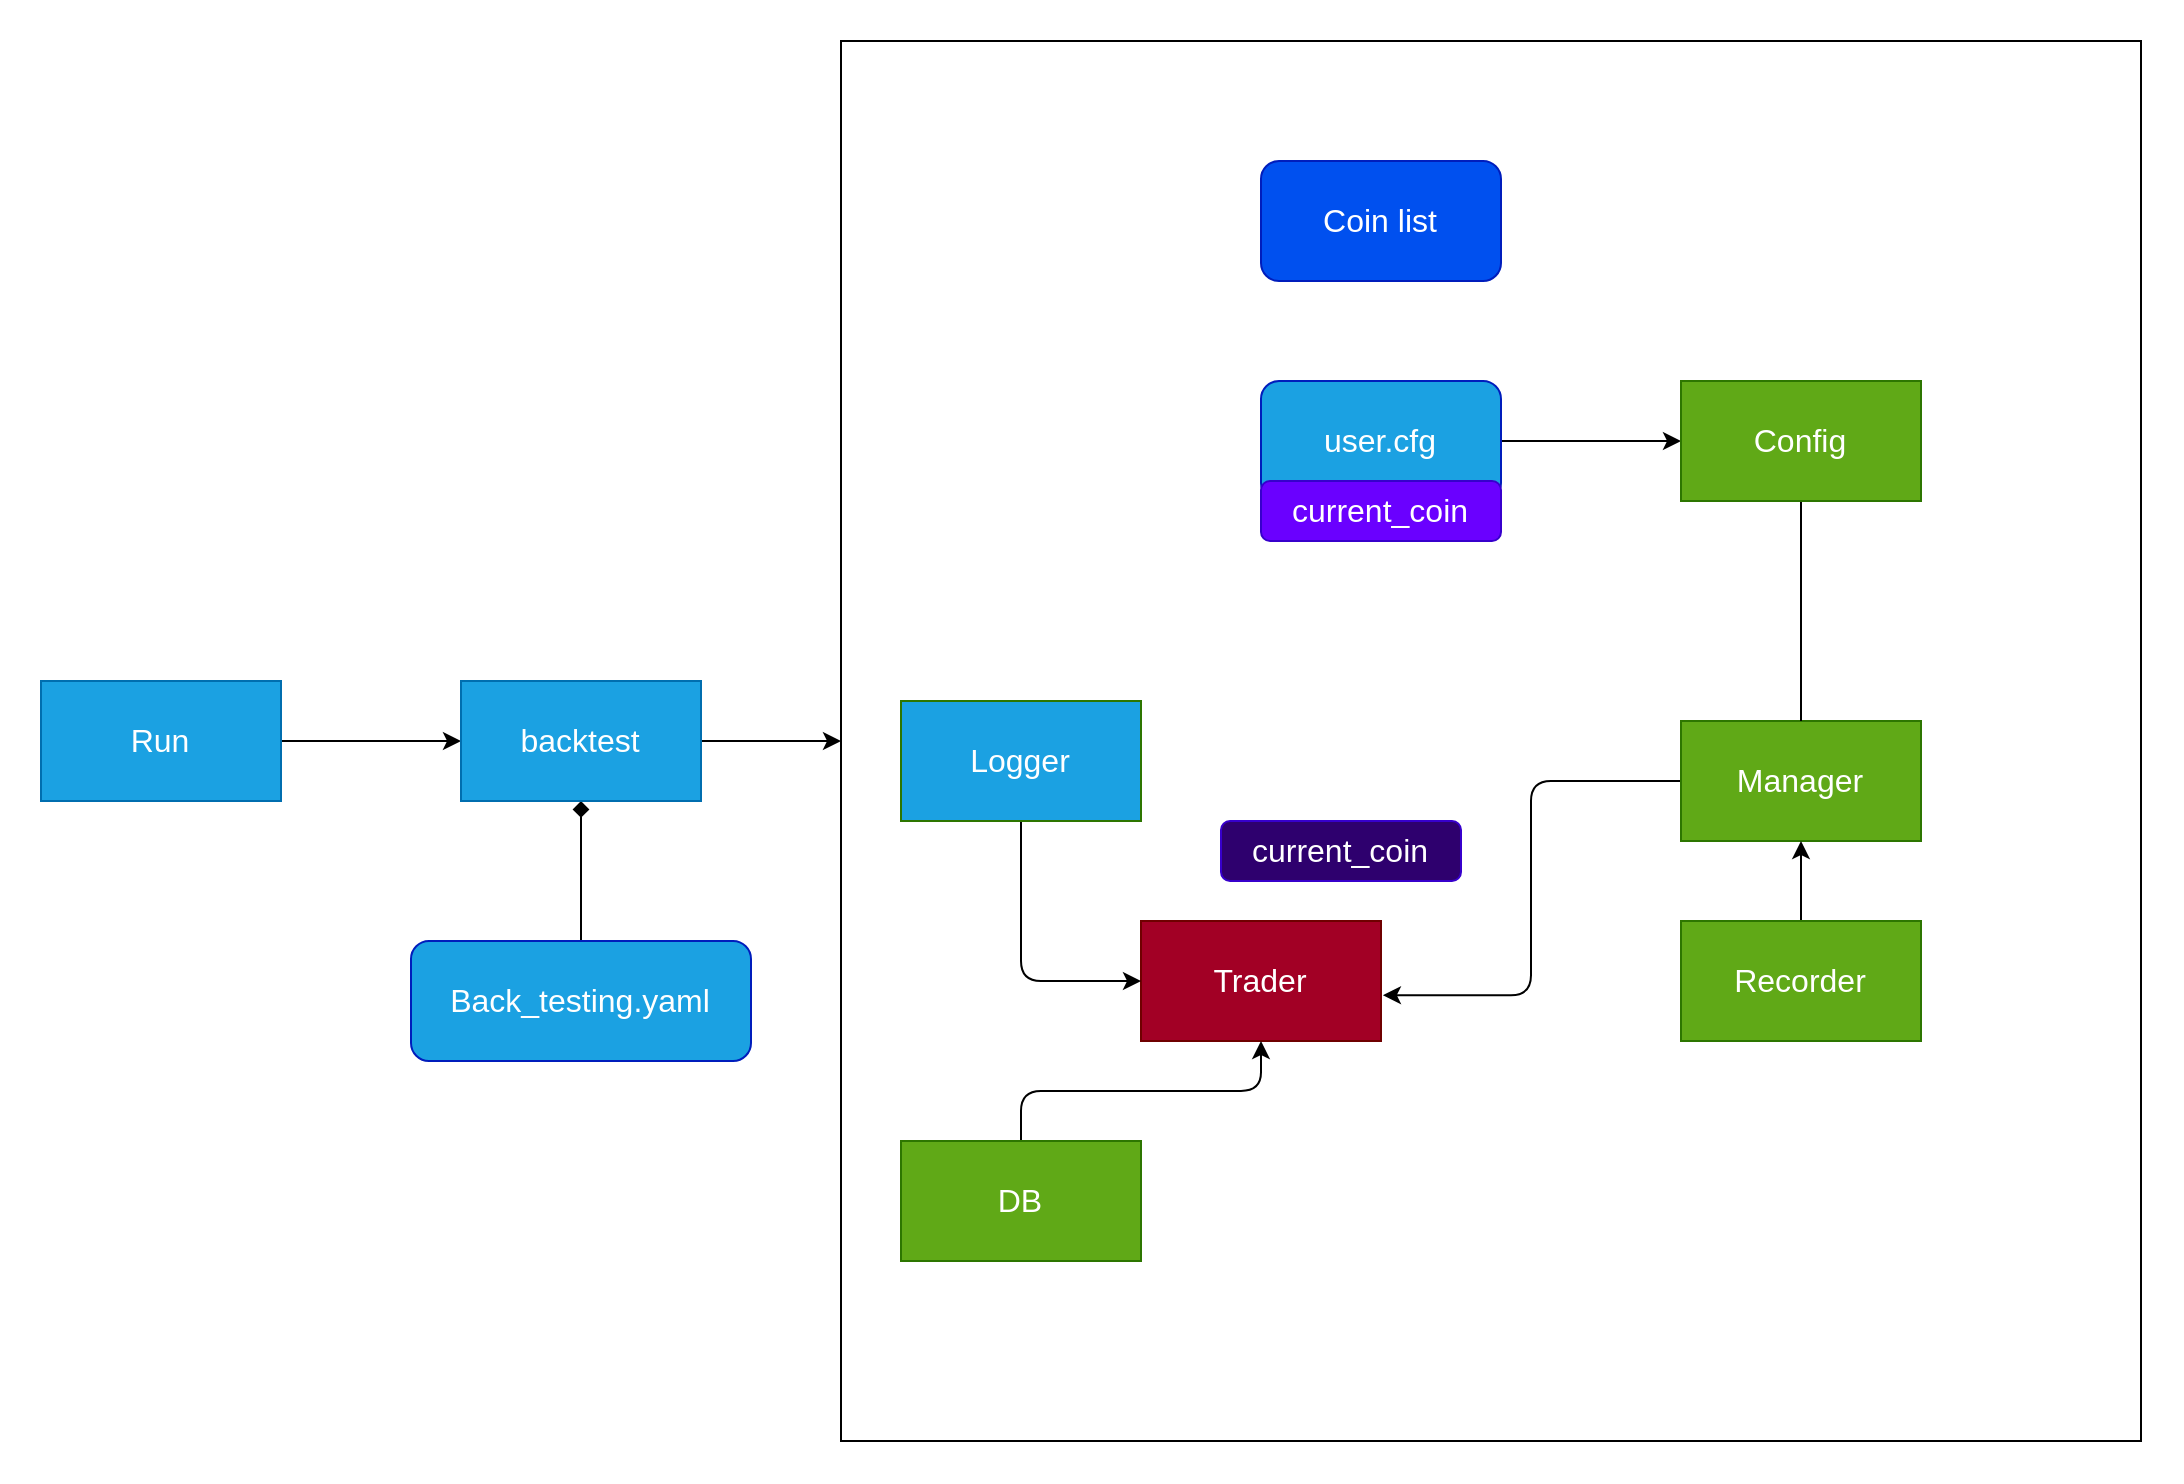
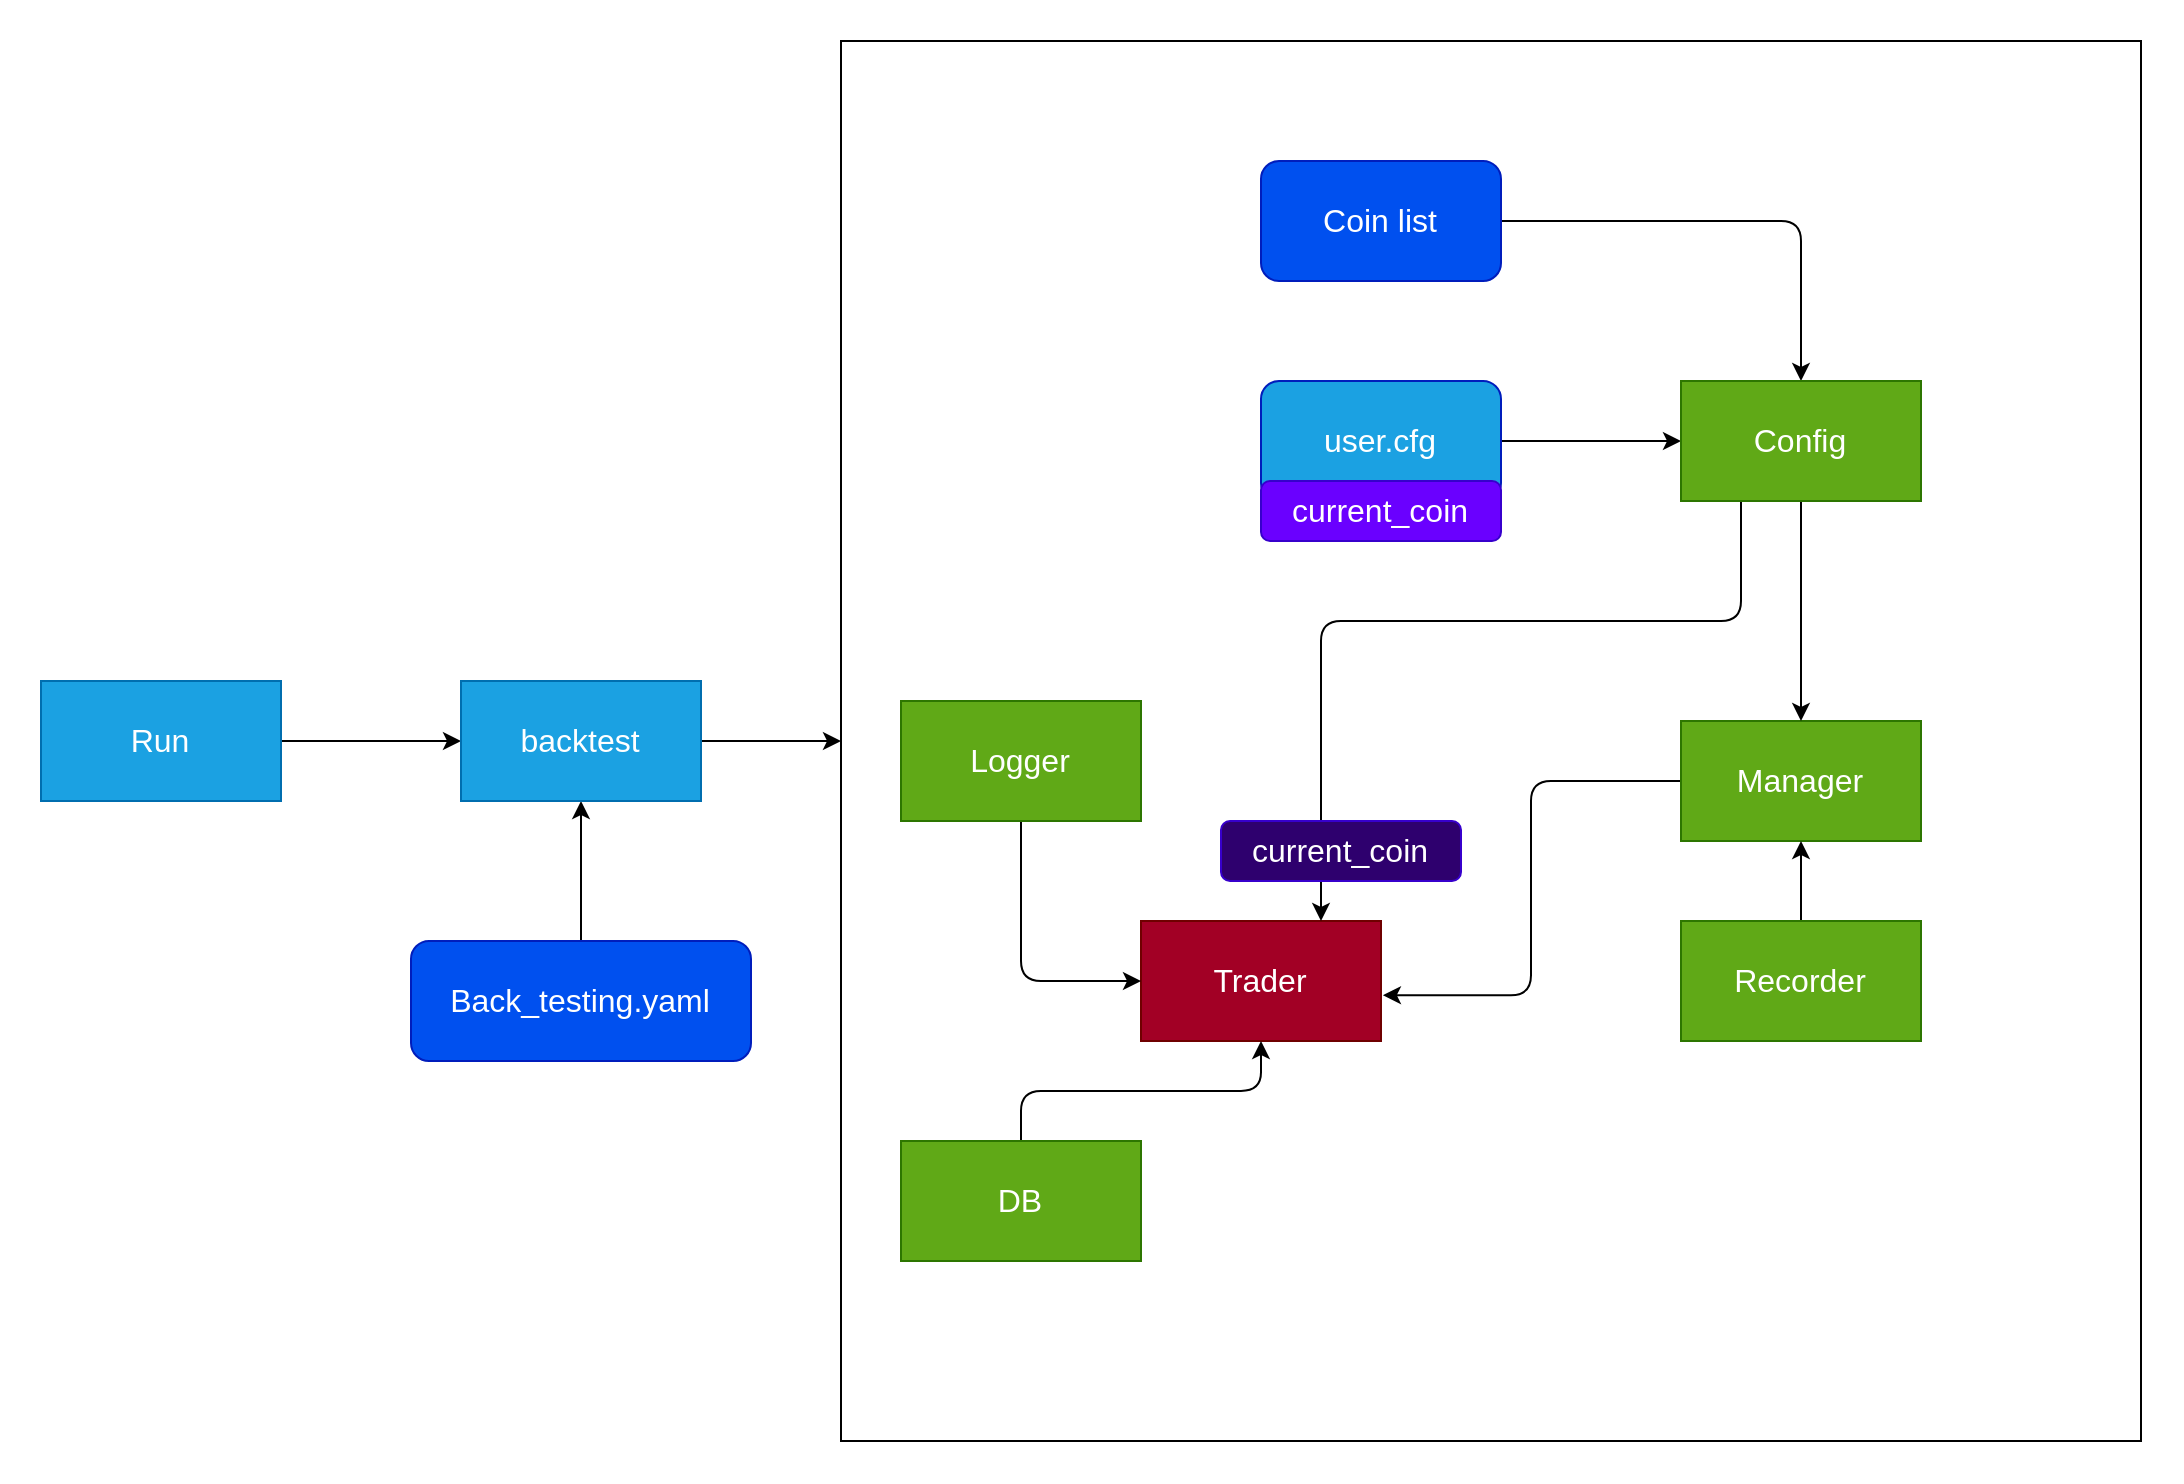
  <mxCell id="0" />
  <mxCell id="1" parent="0" />
  <mxCell id="2" value="&lt;div style=&quot;text-align: start; font-size: 16px;&quot;&gt;&lt;br&gt;&lt;/div&gt;" style="rounded=0;whiteSpace=wrap;html=1;fontSize=16;labelBackgroundColor=none;" vertex="1" parent="1"><mxGeometry x="420" y="20" width="650" height="700" as="geometry" /></mxCell>
  <mxCell id="3" value="Trader" style="rounded=0;whiteSpace=wrap;html=1;fillColor=#a20025;fontColor=#ffffff;strokeColor=#6F0000;fontSize=16;" vertex="1" parent="1"><mxGeometry x="570" y="460" width="120" height="60" as="geometry" /></mxCell>
  <mxCell id="4" style="edgeStyle=orthogonalEdgeStyle;html=1;exitX=0;exitY=0.5;exitDx=0;exitDy=0;entryX=1.008;entryY=0.618;entryDx=0;entryDy=0;entryPerimeter=0;fontSize=19;fontColor=#FFFFFF;" edge="1" parent="1" source="5" target="3"><mxGeometry relative="1" as="geometry" /></mxCell>
  <mxCell id="5" value="Manager" style="rounded=0;whiteSpace=wrap;html=1;fillColor=#60a917;fontColor=#ffffff;strokeColor=#2D7600;fontSize=16;" vertex="1" parent="1"><mxGeometry x="840" y="360" width="120" height="60" as="geometry" /></mxCell>
- <mxCell id="6" style="edgeStyle=orthogonalEdgeStyle;html=1;exitX=0.5;exitY=1;exitDx=0;exitDy=0;entryX=0.5;entryY=0;entryDx=0;entryDy=0;fontSize=19;fontColor=#FFFFFF;endArrow=none;" edge="1" parent="1" source="18" target="5"><mxGeometry relative="1" as="geometry" /></mxCell>
+ <mxCell id="6" style="edgeStyle=orthogonalEdgeStyle;html=1;exitX=0.5;exitY=1;exitDx=0;exitDy=0;entryX=0.5;entryY=0;entryDx=0;entryDy=0;fontSize=19;fontColor=#FFFFFF;" edge="1" parent="1" source="18" target="5"><mxGeometry relative="1" as="geometry" /></mxCell>
  <mxCell id="7" style="edgeStyle=orthogonalEdgeStyle;html=1;exitX=1;exitY=0.5;exitDx=0;exitDy=0;entryX=0;entryY=0.5;entryDx=0;entryDy=0;fontFamily=Helvetica;fontSize=16;fontColor=#FFFFFF;" edge="1" parent="1" source="8" target="18"><mxGeometry relative="1" as="geometry" /></mxCell>
  <mxCell id="8" value="user.cfg" style="rounded=1;whiteSpace=wrap;html=1;fillColor=#1ba1e2;fontColor=#ffffff;strokeColor=#001DBC;fontSize=16;" vertex="1" parent="1"><mxGeometry x="630" y="190" width="120" height="60" as="geometry" /></mxCell>
  <mxCell id="9" style="edgeStyle=orthogonalEdgeStyle;html=1;entryX=0.5;entryY=1;entryDx=0;entryDy=0;fontSize=19;fontColor=#FFFFFF;exitX=0.5;exitY=0;exitDx=0;exitDy=0;" edge="1" parent="1" source="10" target="3"><mxGeometry relative="1" as="geometry"><Array as="points" /></mxGeometry></mxCell>
  <mxCell id="10" value="&lt;div style=&quot;text-align: start;&quot;&gt;&lt;span style=&quot;background-color: initial;&quot;&gt;&lt;font style=&quot;font-size: 16px;&quot;&gt;DB&lt;/font&gt;&lt;/span&gt;&lt;/div&gt;" style="rounded=0;whiteSpace=wrap;html=1;fillColor=#60a917;fontColor=#ffffff;strokeColor=#2D7600;" vertex="1" parent="1"><mxGeometry x="450" y="570" width="120" height="60" as="geometry" /></mxCell>
  <mxCell id="11" style="edgeStyle=orthogonalEdgeStyle;html=1;exitX=0.5;exitY=0;exitDx=0;exitDy=0;fontSize=19;fontColor=#FFFFFF;entryX=0.5;entryY=1;entryDx=0;entryDy=0;" edge="1" parent="1" source="12" target="5"><mxGeometry relative="1" as="geometry" /></mxCell>
  <mxCell id="12" value="&lt;div style=&quot;text-align: start; font-size: 16px;&quot;&gt;Recorder&lt;/div&gt;" style="rounded=0;whiteSpace=wrap;html=1;fillColor=#60a917;fontColor=#ffffff;strokeColor=#2D7600;fontSize=16;" vertex="1" parent="1"><mxGeometry x="840" y="460" width="120" height="60" as="geometry" /></mxCell>
  <mxCell id="13" style="edgeStyle=orthogonalEdgeStyle;html=1;exitX=0.5;exitY=1;exitDx=0;exitDy=0;entryX=0;entryY=0.5;entryDx=0;entryDy=0;fontFamily=Helvetica;fontSize=16;fontColor=#FFFFFF;" edge="1" parent="1" source="14" target="3"><mxGeometry relative="1" as="geometry" /></mxCell>
- <mxCell id="14" value="&lt;div style=&quot;text-align: start;&quot;&gt;&lt;span style=&quot;background-color: initial;&quot;&gt;&lt;font style=&quot;font-size: 16px;&quot;&gt;Logger&lt;/font&gt;&lt;/span&gt;&lt;/div&gt;" style="rounded=0;whiteSpace=wrap;html=1;fillColor=#1ba1e2;fontColor=#ffffff;strokeColor=#2D7600;" vertex="1" parent="1"><mxGeometry x="450" y="350" width="120" height="60" as="geometry" /></mxCell>
+ <mxCell id="14" value="&lt;div style=&quot;text-align: start;&quot;&gt;&lt;span style=&quot;background-color: initial;&quot;&gt;&lt;font style=&quot;font-size: 16px;&quot;&gt;Logger&lt;/font&gt;&lt;/span&gt;&lt;/div&gt;" style="rounded=0;whiteSpace=wrap;html=1;fillColor=#60a917;fontColor=#ffffff;strokeColor=#2D7600;" vertex="1" parent="1"><mxGeometry x="450" y="350" width="120" height="60" as="geometry" /></mxCell>
+ <mxCell id="15" style="edgeStyle=orthogonalEdgeStyle;html=1;exitX=1;exitY=0.5;exitDx=0;exitDy=0;entryX=0.5;entryY=0;entryDx=0;entryDy=0;fontFamily=Helvetica;fontSize=16;fontColor=#FFFFFF;" edge="1" parent="1" source="16" target="18"><mxGeometry relative="1" as="geometry" /></mxCell>
  <mxCell id="16" value="Coin list" style="rounded=1;whiteSpace=wrap;html=1;fillColor=#0050ef;fontColor=#ffffff;strokeColor=#001DBC;fontSize=16;" vertex="1" parent="1"><mxGeometry x="630" y="80" width="120" height="60" as="geometry" /></mxCell>
+ <mxCell id="17" style="edgeStyle=orthogonalEdgeStyle;html=1;exitX=0.25;exitY=1;exitDx=0;exitDy=0;entryX=0.75;entryY=0;entryDx=0;entryDy=0;fontFamily=Helvetica;fontSize=16;fontColor=#FFFFFF;" edge="1" parent="1" source="18" target="3"><mxGeometry relative="1" as="geometry"><Array as="points"><mxPoint x="870" y="310" /><mxPoint x="660" y="310" /></Array></mxGeometry></mxCell>
  <mxCell id="18" value="Config" style="rounded=0;whiteSpace=wrap;html=1;fillColor=#60a917;fontColor=#ffffff;strokeColor=#2D7600;fontSize=16;" vertex="1" parent="1"><mxGeometry x="840" y="190" width="120" height="60" as="geometry" /></mxCell>
- <mxCell id="19" style="edgeStyle=orthogonalEdgeStyle;html=1;exitX=0.5;exitY=0;exitDx=0;exitDy=0;entryX=0.5;entryY=1;entryDx=0;entryDy=0;fontFamily=Helvetica;fontSize=16;fontColor=#FFFFFF;endArrow=diamond;" edge="1" parent="1" source="20" target="24"><mxGeometry relative="1" as="geometry" /></mxCell>
- <mxCell id="20" value="Back_testing.yaml" style="rounded=1;whiteSpace=wrap;html=1;fillColor=#1ba1e2;fontColor=#ffffff;strokeColor=#001DBC;fontSize=16;" vertex="1" parent="1"><mxGeometry x="205" y="470" width="170" height="60" as="geometry" /></mxCell>
+ <mxCell id="19" style="edgeStyle=orthogonalEdgeStyle;html=1;exitX=0.5;exitY=0;exitDx=0;exitDy=0;entryX=0.5;entryY=1;entryDx=0;entryDy=0;fontFamily=Helvetica;fontSize=16;fontColor=#FFFFFF;" edge="1" parent="1" source="20" target="24"><mxGeometry relative="1" as="geometry" /></mxCell>
+ <mxCell id="20" value="Back_testing.yaml" style="rounded=1;whiteSpace=wrap;html=1;fillColor=#0050ef;fontColor=#ffffff;strokeColor=#001DBC;fontSize=16;" vertex="1" parent="1"><mxGeometry x="205" y="470" width="170" height="60" as="geometry" /></mxCell>
  <mxCell id="21" style="edgeStyle=orthogonalEdgeStyle;html=1;exitX=1;exitY=0.5;exitDx=0;exitDy=0;entryX=0;entryY=0.5;entryDx=0;entryDy=0;fontFamily=Helvetica;fontSize=16;fontColor=#FFFFFF;" edge="1" parent="1" source="22" target="24"><mxGeometry relative="1" as="geometry" /></mxCell>
  <mxCell id="22" value="&lt;div style=&quot;text-align: start; font-size: 16px;&quot;&gt;Run&lt;/div&gt;" style="rounded=0;whiteSpace=wrap;html=1;fillColor=#1ba1e2;fontColor=#ffffff;strokeColor=#006EAF;fontSize=16;" vertex="1" parent="1"><mxGeometry x="20" y="340" width="120" height="60" as="geometry" /></mxCell>
  <mxCell id="23" style="edgeStyle=orthogonalEdgeStyle;html=1;exitX=1;exitY=0.5;exitDx=0;exitDy=0;entryX=0;entryY=0.5;entryDx=0;entryDy=0;fontFamily=Helvetica;fontSize=16;fontColor=#FFFFFF;" edge="1" parent="1" source="24" target="2"><mxGeometry relative="1" as="geometry" /></mxCell>
  <mxCell id="24" value="&lt;div style=&quot;text-align: start; font-size: 16px;&quot;&gt;backtest&lt;/div&gt;" style="rounded=0;whiteSpace=wrap;html=1;fillColor=#1ba1e2;fontColor=#ffffff;strokeColor=#006EAF;fontSize=16;" vertex="1" parent="1"><mxGeometry x="230" y="340" width="120" height="60" as="geometry" /></mxCell>
  <mxCell id="25" value="current_coin" style="rounded=1;whiteSpace=wrap;html=1;fillColor=#6a00ff;fontColor=#ffffff;strokeColor=#3700CC;fontSize=16;" vertex="1" parent="1"><mxGeometry x="630" y="240" width="120" height="30" as="geometry" /></mxCell>
  <mxCell id="26" value="current_coin" style="rounded=1;whiteSpace=wrap;html=1;fillColor=#2E006E;fontColor=#ffffff;strokeColor=#3700CC;fontSize=16;" vertex="1" parent="1"><mxGeometry x="610" y="410" width="120" height="30" as="geometry" /></mxCell>
